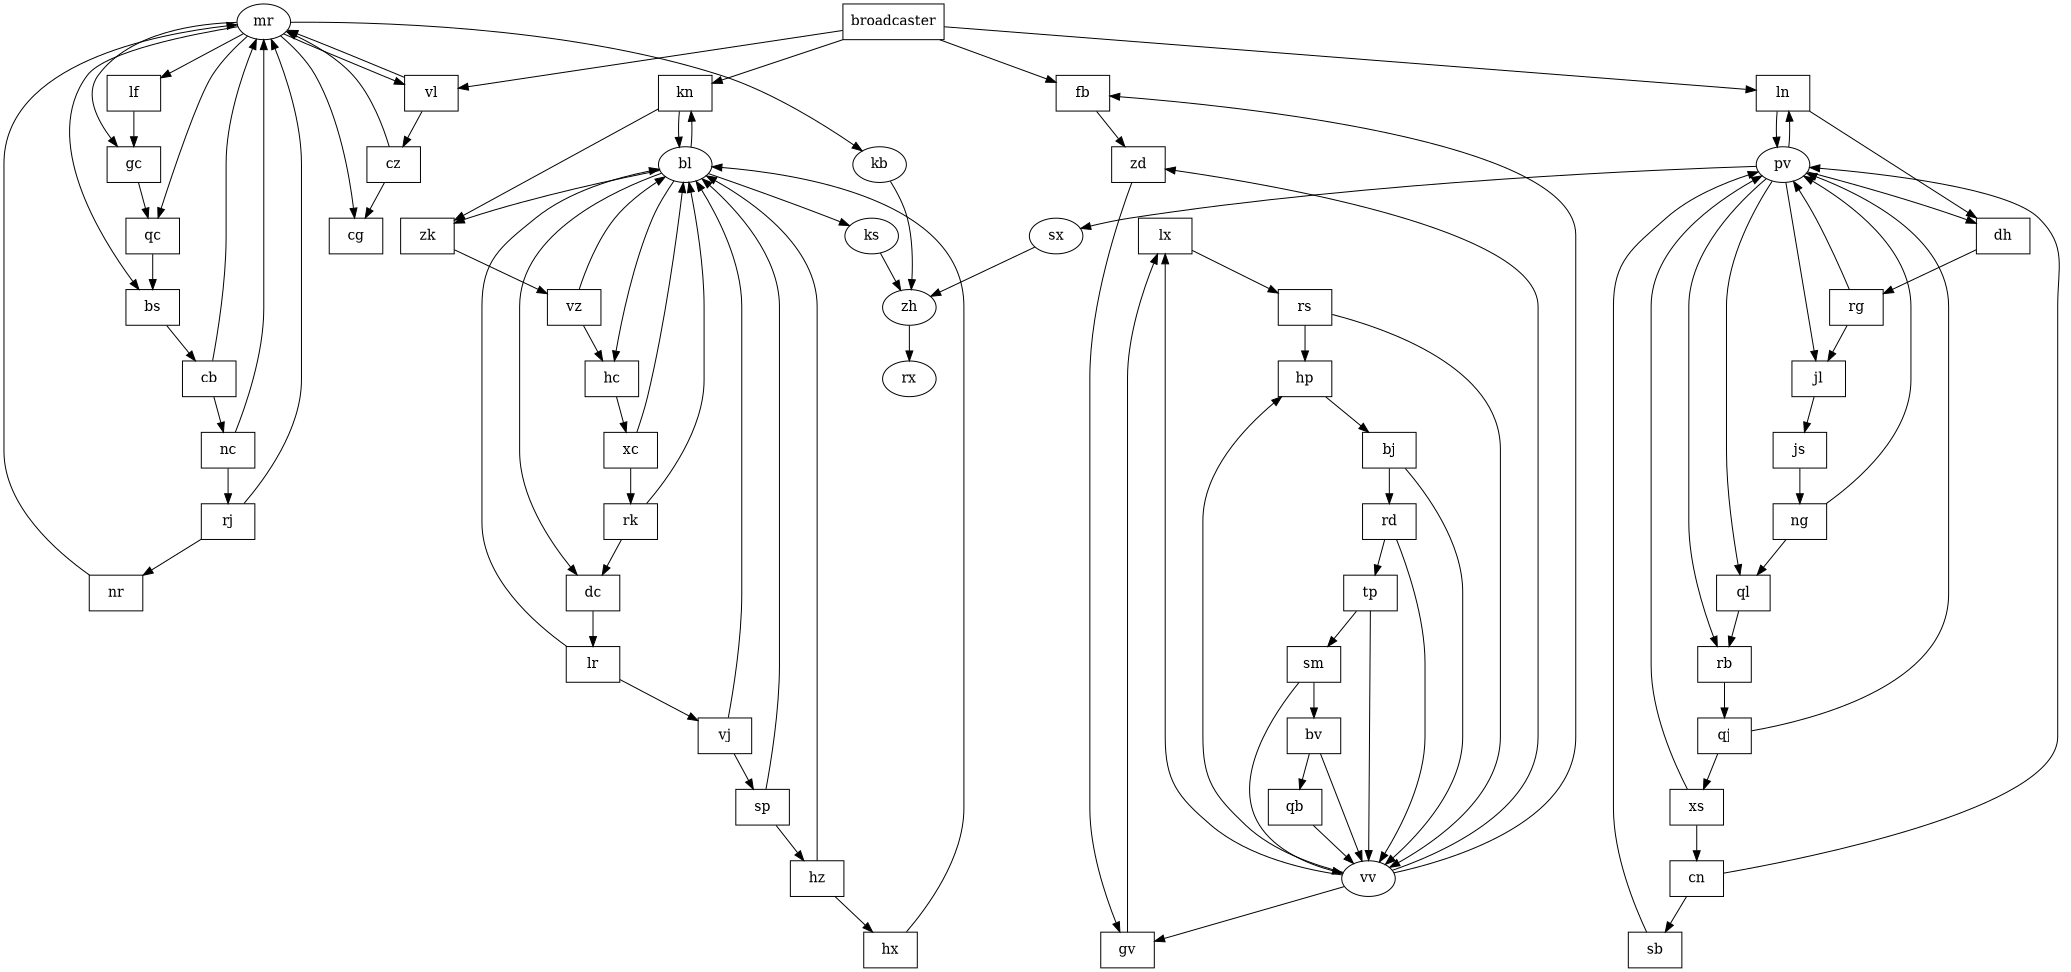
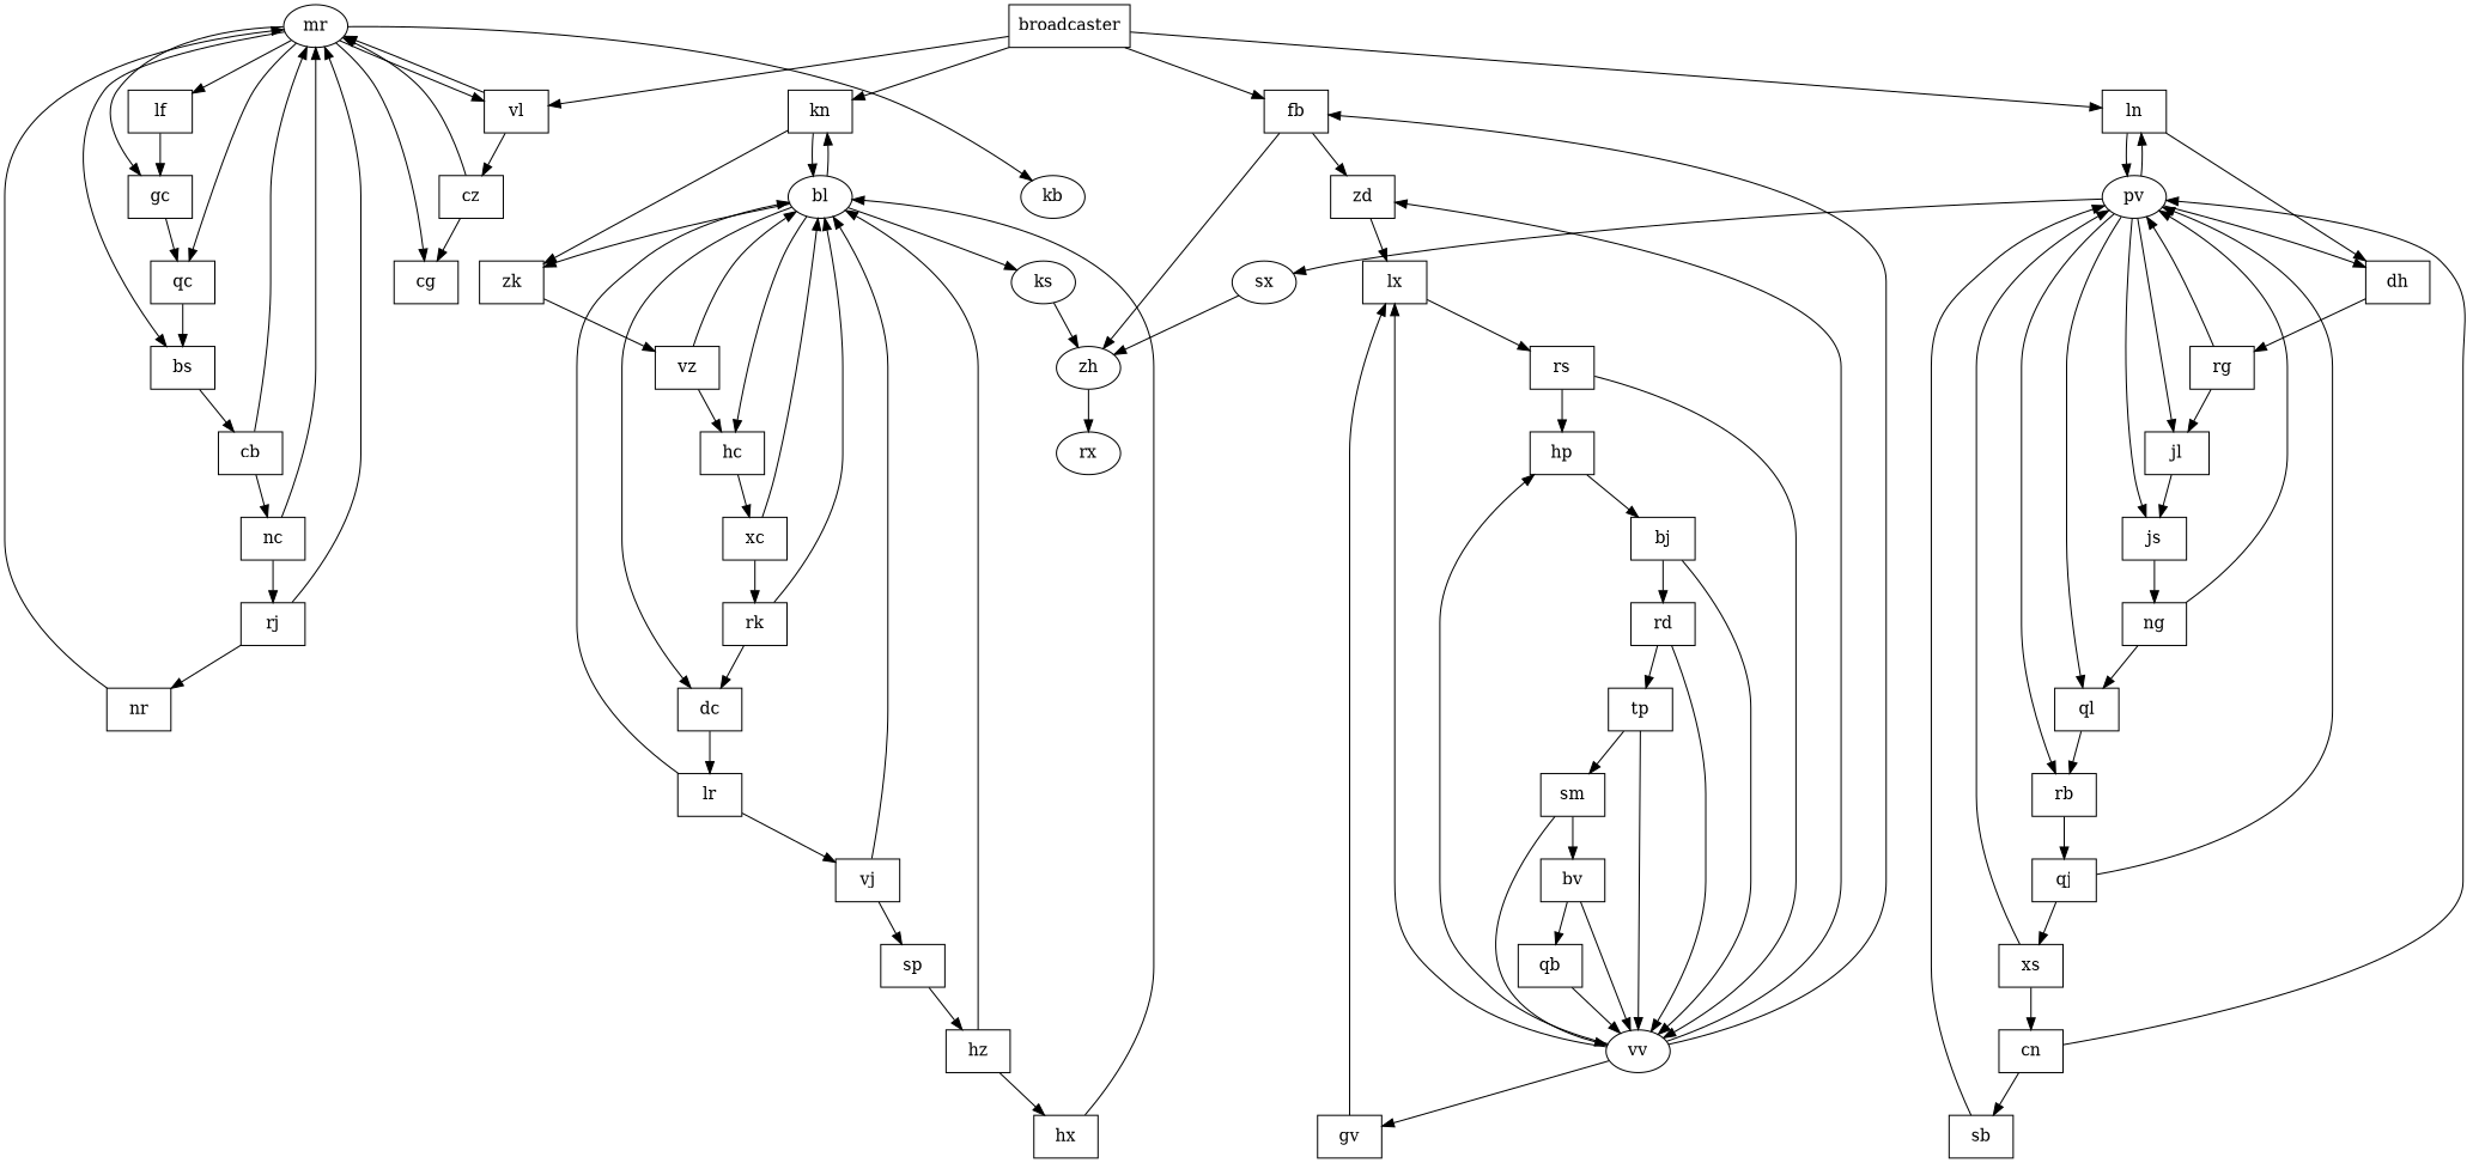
  digraph {
    node [shape=box]
    mr [shape=oval]
    nr
    lf
    cg
    qc
    kb [shape=oval]
    gc
    vl
    bs
    zh [shape=oval]
    cz
    cb
    sx [shape=oval]
    rx [shape=""]
    rk
    dc
    bl [shape=oval]
    lr
    hc
    ks [shape=oval]
    kn
    zk
    vj
    xc
    vz
    lx
    rs
    hp
    vv [shape=oval]
    bj
    fb
    zd
    gv
    hx
    rd
    tp
    sm
    sp
    hz
    bv
    rg
    jl
    pv [shape=oval]
    js
    rb
    dh
    ql
    ln
    ng
    qj
    rj
    cn
    sb
    nc
    xs
    qb
    broadcaster [shape=polyglon]
    mr -> lf
    mr -> cg
    mr -> qc
    mr -> kb
    mr -> gc
    mr -> vl
    mr -> bs
    nr -> mr
    lf -> gc
    qc -> bs
-   kb -> zh
+   fb -> zh
    gc -> qc
    vl -> mr
    vl -> cz
    bs -> cb
    zh -> rx
    cz -> mr
    cz -> cg
    cb -> mr
    cb -> nc
    sx -> zh
    rk -> dc
    rk -> bl
    dc -> lr
    bl -> dc
    bl -> hc
    bl -> ks
    bl -> kn
    bl -> zk
    lr -> bl
    lr -> vj
    hc -> xc
    ks -> zh
    kn -> bl
    kn -> zk
    zk -> vz
    vj -> bl
    vj -> sp
    xc -> rk
    xc -> bl
    vz -> bl
    vz -> hc
    lx -> rs
    rs -> hp
    rs -> vv
    hp -> bj
    vv -> lx
    vv -> hp
    vv -> fb
    vv -> zd
    vv -> gv
    bj -> vv
    bj -> rd
    fb -> zd
-   zd -> gv
+   zd -> lx
    gv -> lx
    hx -> bl
    rd -> vv
    rd -> tp
    tp -> vv
    tp -> sm
    sm -> vv
    sm -> bv
-   sp -> bl
    sp -> hz
    hz -> bl
    hz -> hx
    bv -> vv
    bv -> qb
    rg -> jl
    rg -> pv
    jl -> js
    pv -> sx
    pv -> jl
+   pv -> js
    pv -> rb
    pv -> dh
    pv -> ql
    pv -> ln
    js -> ng
    rb -> qj
    dh -> rg
    ql -> rb
    ln -> pv
    ln -> dh
    ng -> pv
    ng -> ql
    qj -> pv
    qj -> xs
    rj -> mr
    rj -> nr
    cn -> pv
    cn -> sb
    sb -> pv
    nc -> mr
    nc -> rj
    xs -> pv
    xs -> cn
    qb -> vv
    broadcaster -> vl
    broadcaster -> kn
    broadcaster -> fb
    broadcaster -> ln
  }
